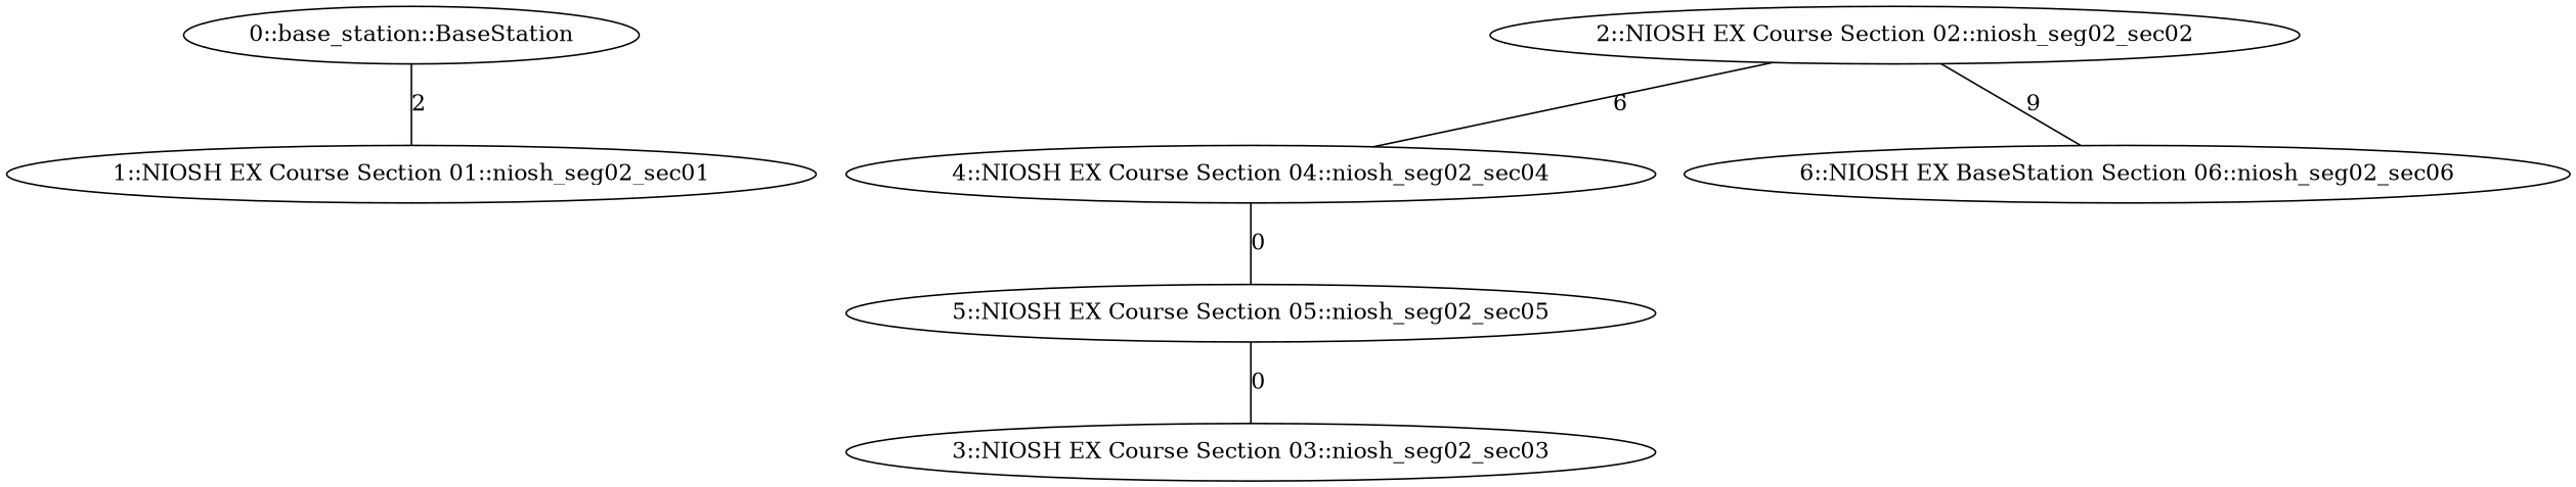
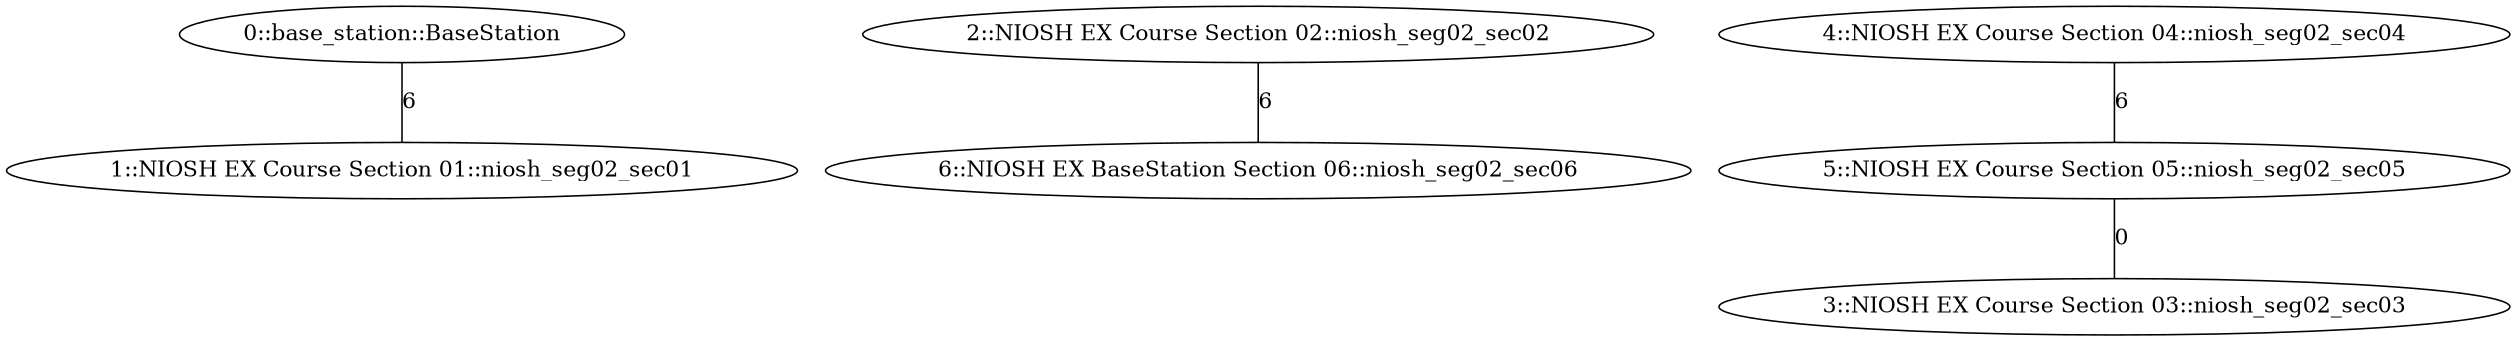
  graph {
    n1 [label="0::base_station::BaseStation"]
    n2 [label="1::NIOSH EX Course Section 01::niosh_seg02_sec01"]
    n3 [label="2::NIOSH EX Course Section 02::niosh_seg02_sec02"]
    n4 [label="4::NIOSH EX Course Section 04::niosh_seg02_sec04"]
    n5 [label="6::NIOSH EX BaseStation Section 06::niosh_seg02_sec06"]
    n6 [label="5::NIOSH EX Course Section 05::niosh_seg02_sec05"]
    n7 [label="3::NIOSH EX Course Section 03::niosh_seg02_sec03"]
-   n1 -- n2 [label=2]
-   n3 -- n4 [label=6]
-   n3 -- n5 [label=9]
-   n4 -- n6 [label=0]
+   n1 -- n2 [label=6]
+   n3 -- n5 [label=6]
+   n4 -- n6 [label=6]
    n6 -- n7 [label=0]
  }
